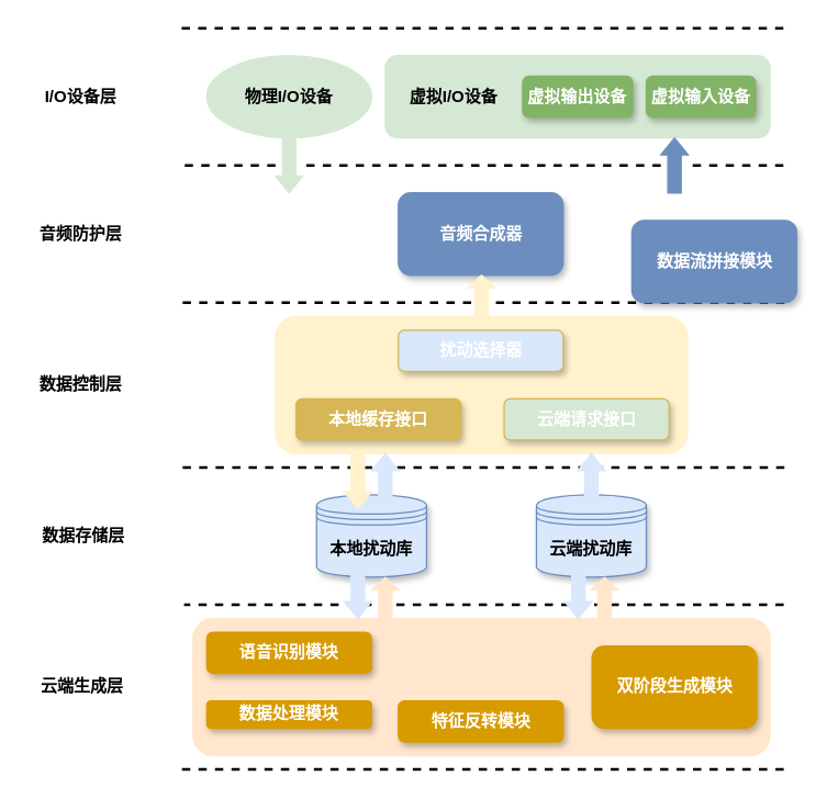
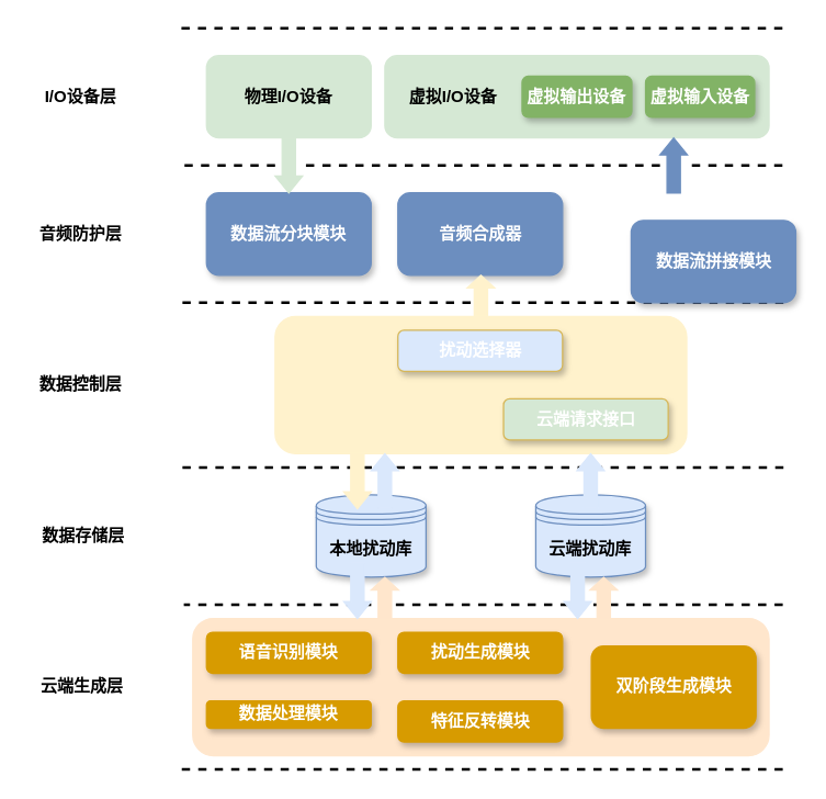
  <mxCell id="0" />
  <mxCell id="1" parent="0" />
  <mxCell id="2" value="云端扰动库" style="shape=datastore;whiteSpace=wrap;html=1;fillColor=#dae8fc;strokeColor=#6c8ebf;fontStyle=1;shadow=1;" parent="1" vertex="1"><mxGeometry x="390" y="360" width="80" height="60" as="geometry" /></mxCell>
  <mxCell id="3" value="本地扰动库" style="shape=datastore;whiteSpace=wrap;html=1;fillColor=#dae8fc;strokeColor=#6c8ebf;fontStyle=1;shadow=1;" parent="1" vertex="1"><mxGeometry x="230" y="360" width="80" height="60" as="geometry" /></mxCell>
  <mxCell id="4" value="" style="rounded=1;whiteSpace=wrap;html=1;fillColor=#FFF2CC;strokeColor=#FFF2CC;" parent="1" vertex="1"><mxGeometry x="200" y="230" width="300" height="100" as="geometry" /></mxCell>
  <mxCell id="5" value="" style="rounded=1;whiteSpace=wrap;html=1;fillColor=#FFE6CC;strokeColor=#FFE6CC;" parent="1" vertex="1"><mxGeometry x="140" y="450" width="420" height="100" as="geometry" /></mxCell>
  <mxCell id="6" value="音频合成器" style="rounded=1;whiteSpace=wrap;html=1;fillColor=#6C8EBF;strokeColor=#6C8EBF;shadow=1;fontColor=#FFFFFF;fontStyle=1" parent="1" vertex="1"><mxGeometry x="289.5" y="140" width="120" height="60" as="geometry" /></mxCell>
  <mxCell id="7" value="云端生成层" style="text;html=1;align=center;verticalAlign=middle;whiteSpace=wrap;rounded=0;fontStyle=1" parent="1" vertex="1"><mxGeometry x="21.5" y="480" width="75" height="40" as="geometry" /></mxCell>
  <mxCell id="8" value="双阶段生成模块" style="rounded=1;whiteSpace=wrap;html=1;fillColor=#D79B00;strokeColor=#D79B00;gradientColor=none;shadow=1;fontStyle=1;fontColor=#FFFFFF;" parent="1" vertex="1"><mxGeometry x="430.5" y="470" width="120" height="60" as="geometry" /></mxCell>
  <mxCell id="9" value="数据处理模块" style="rounded=1;whiteSpace=wrap;html=1;fillColor=#D79B00;strokeColor=#D79B00;gradientColor=none;shadow=1;fontStyle=1;fontColor=#FFFFFF;" parent="1" vertex="1"><mxGeometry x="150" y="510" width="120" height="20" as="geometry" /></mxCell>
  <mxCell id="10" value="特征反转模块" style="rounded=1;whiteSpace=wrap;html=1;fillColor=#D79B00;strokeColor=#D79B00;gradientColor=none;shadow=1;fontStyle=1;fontColor=#FFFFFF;" parent="1" vertex="1"><mxGeometry x="289.5" y="510" width="120" height="30" as="geometry" /></mxCell>
- <mxCell id="11" value="&lt;b&gt;物理I/O设备&lt;/b&gt;" style="ellipse;whiteSpace=wrap;html=1;fillColor=#D5E8D4;strokeColor=#D5E8D4;" parent="1" vertex="1"><mxGeometry x="150" y="40" width="120" height="60" as="geometry" /></mxCell>
+ <mxCell id="11" value="&lt;b&gt;物理I/O设备&lt;/b&gt;" style="rounded=1;whiteSpace=wrap;html=1;fillColor=#D5E8D4;strokeColor=#D5E8D4;" parent="1" vertex="1"><mxGeometry x="150" y="40" width="120" height="60" as="geometry" /></mxCell>
  <mxCell id="12" value="" style="rounded=1;whiteSpace=wrap;html=1;fillColor=#D5E8D4;strokeColor=#D5E8D4;" parent="1" vertex="1"><mxGeometry x="280" y="40" width="280" height="60" as="geometry" /></mxCell>
  <mxCell id="13" value="数据存储层" style="text;html=1;align=center;verticalAlign=middle;whiteSpace=wrap;rounded=0;fontStyle=1" parent="1" vertex="1"><mxGeometry x="21.5" y="370" width="76.5" height="40" as="geometry" /></mxCell>
  <mxCell id="14" value="音频防护层" style="text;html=1;align=center;verticalAlign=middle;whiteSpace=wrap;rounded=0;fontStyle=1" parent="1" vertex="1"><mxGeometry x="20" y="150" width="76.5" height="40" as="geometry" /></mxCell>
  <mxCell id="15" value="I/O设备层" style="text;html=1;align=center;verticalAlign=middle;whiteSpace=wrap;rounded=0;fontStyle=1" parent="1" vertex="1"><mxGeometry x="20" y="50" width="76.5" height="40" as="geometry" /></mxCell>
  <mxCell id="16" value="" style="endArrow=none;dashed=1;html=1;rounded=0;strokeWidth=2;" parent="1" edge="1"><mxGeometry width="50" height="50" relative="1" as="geometry"><mxPoint x="570" y="560" as="sourcePoint" /><mxPoint x="130" y="560" as="targetPoint" /></mxGeometry></mxCell>
  <mxCell id="17" value="" style="endArrow=none;dashed=1;html=1;rounded=0;strokeWidth=2;" parent="1" edge="1"><mxGeometry width="50" height="50" relative="1" as="geometry"><mxPoint x="570" y="440" as="sourcePoint" /><mxPoint x="133.5" y="440" as="targetPoint" /></mxGeometry></mxCell>
  <mxCell id="18" value="" style="endArrow=none;dashed=1;html=1;rounded=0;strokeWidth=2;" parent="1" edge="1"><mxGeometry width="50" height="50" relative="1" as="geometry"><mxPoint x="570.5" y="340" as="sourcePoint" /><mxPoint x="131" y="340" as="targetPoint" /></mxGeometry></mxCell>
  <mxCell id="19" value="数据控制层" style="text;html=1;align=center;verticalAlign=middle;whiteSpace=wrap;rounded=0;fontStyle=1" parent="1" vertex="1"><mxGeometry x="20" y="260" width="76.5" height="40" as="geometry" /></mxCell>
  <mxCell id="20" value="" style="endArrow=none;dashed=1;html=1;rounded=0;strokeWidth=2;" parent="1" edge="1"><mxGeometry width="50" height="50" relative="1" as="geometry"><mxPoint x="570.5" y="220" as="sourcePoint" /><mxPoint x="131" y="220" as="targetPoint" /></mxGeometry></mxCell>
  <mxCell id="21" value="" style="endArrow=none;dashed=1;html=1;rounded=0;strokeWidth=2;" parent="1" edge="1"><mxGeometry width="50" height="50" relative="1" as="geometry"><mxPoint x="569.75" y="20" as="sourcePoint" /><mxPoint x="130.25" y="20" as="targetPoint" /></mxGeometry></mxCell>
  <mxCell id="22" value="扰动选择器" style="rounded=1;whiteSpace=wrap;html=1;fillColor=#dae8fc;strokeColor=#D6B656;shadow=1;fontStyle=1;fontColor=#FFFFFF;" parent="1" vertex="1"><mxGeometry x="289.5" y="240" width="120" height="30" as="geometry" /></mxCell>
  <mxCell id="23" value="语音识别模块" style="rounded=1;whiteSpace=wrap;html=1;fillColor=#D79B00;strokeColor=#D79B00;gradientColor=none;shadow=1;fontStyle=1;fontColor=#FFFFFF;" parent="1" vertex="1"><mxGeometry x="150" y="460" width="120" height="30" as="geometry" /></mxCell>
- <mxCell id="25" value="本地缓存接口" style="rounded=1;whiteSpace=wrap;html=1;fillColor=#D6B656;strokeColor=#D6B656;shadow=1;fontStyle=1;fontColor=#FFFFFF;" parent="1" vertex="1"><mxGeometry x="215" y="290" width="120" height="30" as="geometry" /></mxCell>
+ <mxCell id="24" value="扰动生成模块" style="rounded=1;whiteSpace=wrap;html=1;fillColor=#D79B00;strokeColor=#D79B00;gradientColor=none;shadow=1;fontStyle=1;fontColor=#FFFFFF;" parent="1" vertex="1"><mxGeometry x="289.5" y="460" width="120" height="30" as="geometry" /></mxCell>
  <mxCell id="26" value="云端请求接口" style="rounded=1;whiteSpace=wrap;html=1;fillColor=#d5e8d4;strokeColor=#D6B656;shadow=1;fontStyle=1;fontColor=#FFFFFF;" parent="1" vertex="1"><mxGeometry x="366.5" y="290" width="120" height="30" as="geometry" /></mxCell>
+ <mxCell id="27" value="数据流分块模块" style="rounded=1;whiteSpace=wrap;html=1;fillColor=#6C8EBF;strokeColor=#6C8EBF;shadow=1;fontColor=#FFFFFF;fontStyle=1" parent="1" vertex="1"><mxGeometry x="150" y="140" width="120" height="60" as="geometry" /></mxCell>
  <mxCell id="28" value="数据流拼接模块" style="rounded=1;whiteSpace=wrap;html=1;fillColor=#6C8EBF;strokeColor=#6C8EBF;shadow=1;fontColor=#FFFFFF;fontStyle=1" parent="1" vertex="1"><mxGeometry x="459.5" y="160" width="120" height="60" as="geometry" /></mxCell>
  <mxCell id="29" value="" style="shape=singleArrow;direction=north;whiteSpace=wrap;html=1;arrowWidth=0.486;arrowSize=0.308;fillColor=#FFF2CC;strokeColor=#FFF2CC;" parent="1" vertex="1"><mxGeometry x="340" y="200" width="20" height="30" as="geometry" /></mxCell>
  <mxCell id="30" value="" style="shape=singleArrow;direction=north;whiteSpace=wrap;html=1;arrowWidth=0.486;arrowSize=0.308;fillColor=#FFF2CC;strokeColor=#FFF2CC;rotation=-180;" parent="1" vertex="1"><mxGeometry x="250" y="330" width="20" height="40" as="geometry" /></mxCell>
  <mxCell id="31" value="" style="shape=singleArrow;direction=north;whiteSpace=wrap;html=1;arrowWidth=0.486;arrowSize=0.308;fillColor=#DAE8FC;strokeColor=#DAE8FC;" parent="1" vertex="1"><mxGeometry x="270" y="330" width="20" height="40" as="geometry" /></mxCell>
  <mxCell id="32" value="" style="shape=singleArrow;direction=north;whiteSpace=wrap;html=1;arrowWidth=0.486;arrowSize=0.308;fillColor=#DAE8FC;strokeColor=#DAE8FC;" parent="1" vertex="1"><mxGeometry x="420" y="330" width="20" height="40" as="geometry" /></mxCell>
  <mxCell id="33" value="虚拟输入设备" style="rounded=1;whiteSpace=wrap;html=1;fillColor=#82B366;strokeColor=#82B366;shadow=1;fontStyle=1;align=center;verticalAlign=middle;fontFamily=Helvetica;fontSize=12;fontColor=#FFFFFF;" parent="1" vertex="1"><mxGeometry x="470" y="55" width="79.5" height="30" as="geometry" /></mxCell>
  <mxCell id="34" value="虚拟输出设备" style="rounded=1;whiteSpace=wrap;html=1;fillColor=#82B366;strokeColor=#82B366;shadow=1;fontStyle=1;align=center;verticalAlign=middle;fontFamily=Helvetica;fontSize=12;fontColor=#FFFFFF;" parent="1" vertex="1"><mxGeometry x="380" y="55" width="80" height="30" as="geometry" /></mxCell>
  <mxCell id="35" value="&lt;b&gt;虚拟I/O设备&lt;/b&gt;" style="text;html=1;align=center;verticalAlign=middle;whiteSpace=wrap;rounded=0;" parent="1" vertex="1"><mxGeometry x="290" y="55" width="80" height="30" as="geometry" /></mxCell>
  <mxCell id="36" value="" style="shape=singleArrow;direction=north;whiteSpace=wrap;html=1;arrowWidth=0.486;arrowSize=0.308;fillColor=#FFE6CC;strokeColor=#FFE6CC;" parent="1" vertex="1"><mxGeometry x="270" y="420" width="20" height="30" as="geometry" /></mxCell>
  <mxCell id="37" value="" style="shape=singleArrow;direction=north;whiteSpace=wrap;html=1;arrowWidth=0.486;arrowSize=0.308;fillColor=#FFE6CC;strokeColor=#FFE6CC;" parent="1" vertex="1"><mxGeometry x="429.5" y="420" width="20" height="30" as="geometry" /></mxCell>
  <mxCell id="38" value="" style="shape=singleArrow;direction=north;whiteSpace=wrap;html=1;arrowWidth=0.486;arrowSize=0.308;fillColor=#DAE8FC;strokeColor=#DAE8FC;rotation=-180;align=center;verticalAlign=middle;fontFamily=Helvetica;fontSize=12;fontColor=default;" parent="1" vertex="1"><mxGeometry x="250" y="410" width="20" height="40" as="geometry" /></mxCell>
  <mxCell id="39" value="" style="shape=singleArrow;direction=north;whiteSpace=wrap;html=1;arrowWidth=0.486;arrowSize=0.308;fillColor=#DAE8FC;strokeColor=#DAE8FC;rotation=-180;align=center;verticalAlign=middle;fontFamily=Helvetica;fontSize=12;fontColor=default;" parent="1" vertex="1"><mxGeometry x="410.5" y="410" width="20" height="40" as="geometry" /></mxCell>
  <mxCell id="40" value="" style="endArrow=none;dashed=1;html=1;rounded=0;strokeWidth=2;" parent="1" source="44" edge="1"><mxGeometry width="50" height="50" relative="1" as="geometry"><mxPoint x="569.75" y="120" as="sourcePoint" /><mxPoint x="130" y="120" as="targetPoint" /></mxGeometry></mxCell>
  <mxCell id="41" value="" style="endArrow=none;dashed=1;html=1;rounded=0;strokeWidth=2;" parent="1" target="42" edge="1"><mxGeometry width="50" height="50" relative="1" as="geometry"><mxPoint x="569.75" y="120" as="sourcePoint" /><mxPoint x="230" y="120" as="targetPoint" /></mxGeometry></mxCell>
  <mxCell id="42" value="" style="shape=singleArrow;direction=north;whiteSpace=wrap;html=1;arrowWidth=0.486;arrowSize=0.308;fillColor=#6C8EBF;strokeColor=#6C8EBF;" parent="1" vertex="1"><mxGeometry x="480.5" y="100" width="20" height="40" as="geometry" /></mxCell>
  <mxCell id="43" value="" style="endArrow=none;dashed=1;html=1;rounded=0;strokeWidth=2;" parent="1" source="42" target="44" edge="1"><mxGeometry width="50" height="50" relative="1" as="geometry"><mxPoint x="481" y="120" as="sourcePoint" /><mxPoint x="130" y="120" as="targetPoint" /></mxGeometry></mxCell>
  <mxCell id="44" value="" style="shape=singleArrow;direction=north;whiteSpace=wrap;html=1;arrowWidth=0.486;arrowSize=0.308;fillColor=#D5E8D4;strokeColor=#D5E8D4;rotation=-180;" parent="1" vertex="1"><mxGeometry x="200" y="100" width="20" height="40" as="geometry" /></mxCell>
